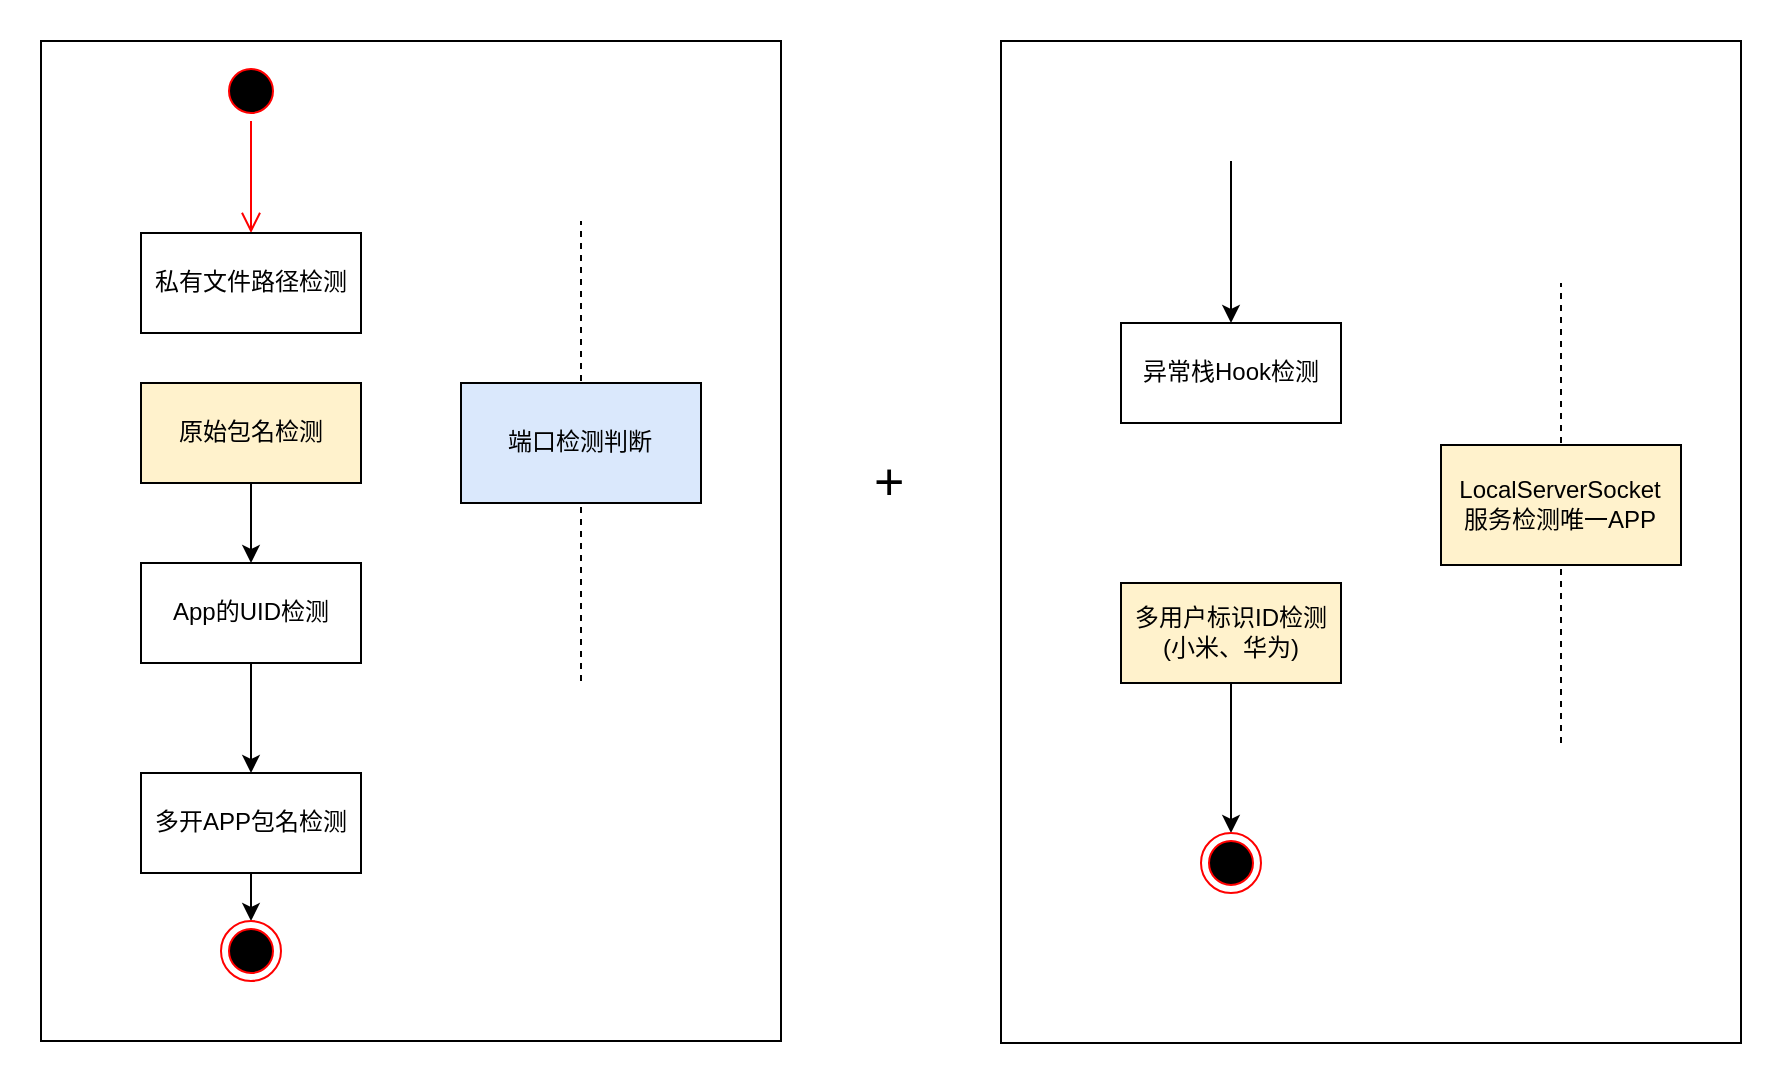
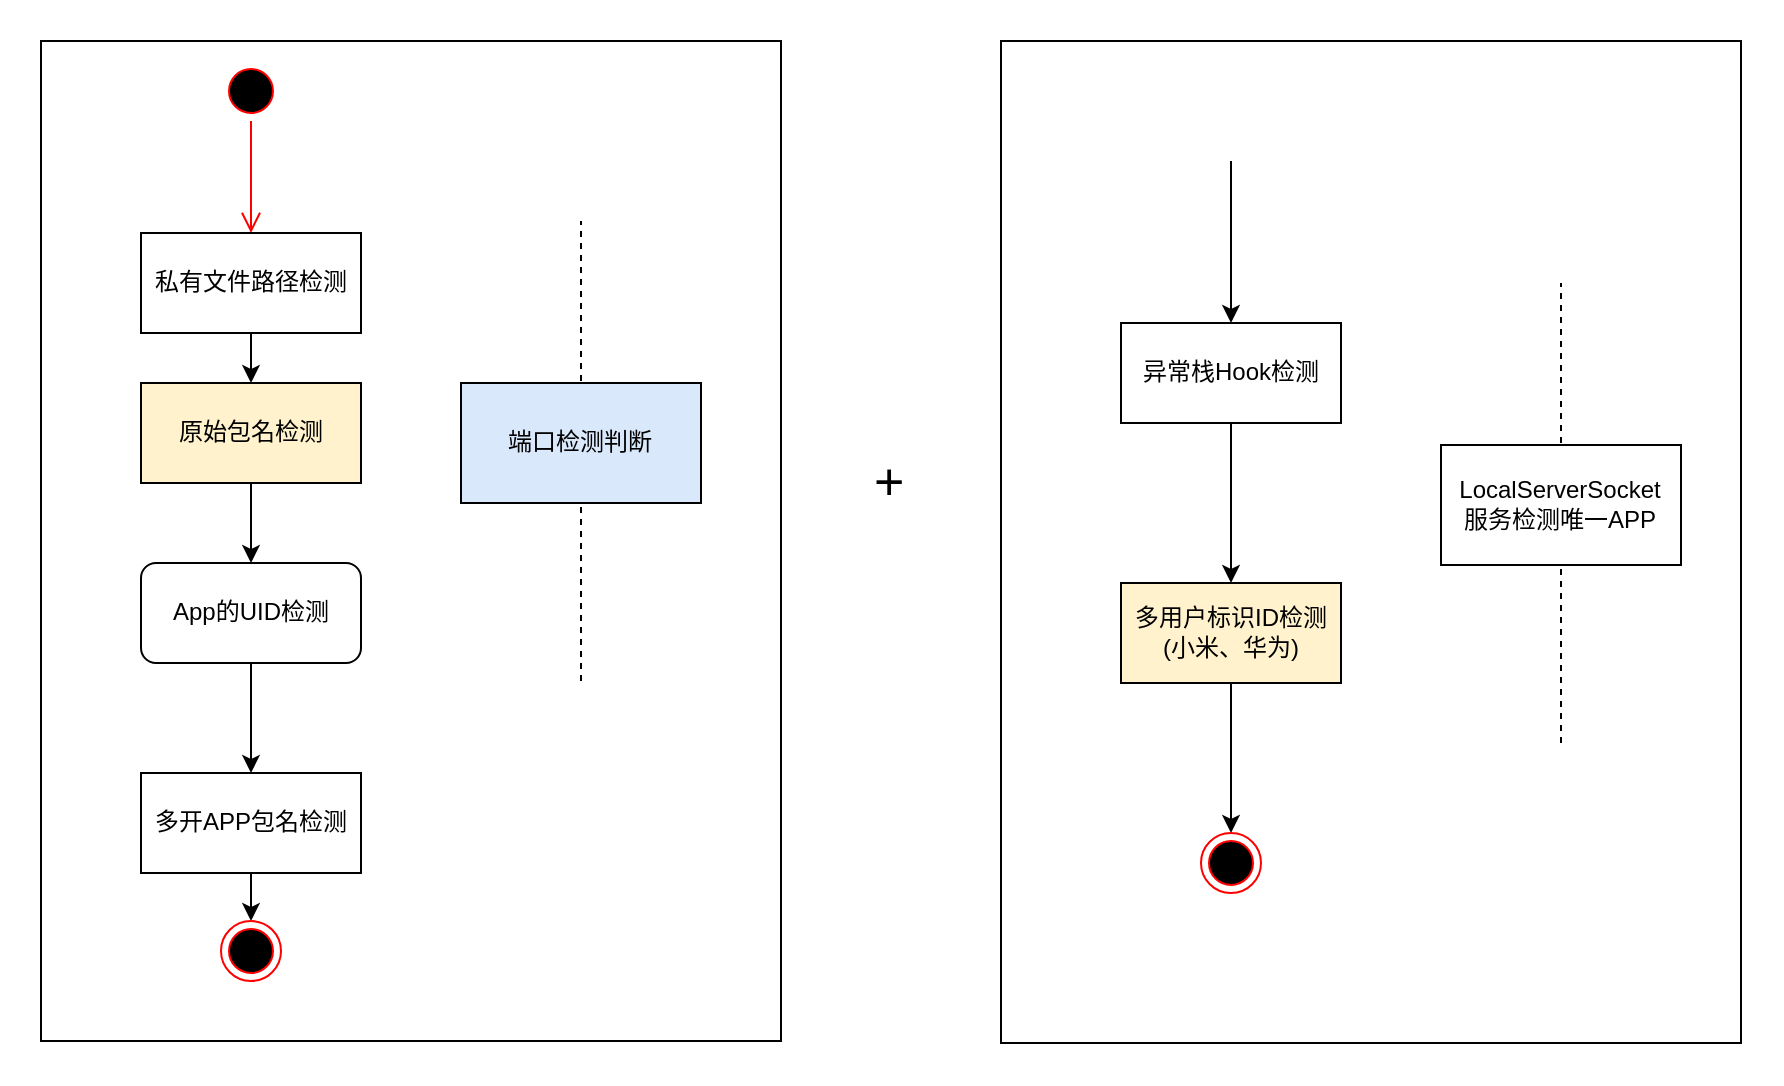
  <mxCell id="0" />
  <mxCell id="1" parent="0" />
  <mxCell id="2" value="" style="shape=partialRectangle;whiteSpace=wrap;html=1;bottom=1;right=1;fillColor=none;" vertex="1" parent="1"><mxGeometry x="20" width="370" height="500" as="geometry" y="20" /></mxCell>
  <mxCell id="3" value="" style="ellipse;html=1;shape=startState;fillColor=#000000;strokeColor=#ff0000;" vertex="1" parent="1"><mxGeometry x="110" y="30" width="30" height="30" as="geometry" /></mxCell>
  <mxCell id="4" value="" style="edgeStyle=orthogonalEdgeStyle;html=1;verticalAlign=bottom;endArrow=open;endSize=8;strokeColor=#ff0000;entryX=0.5;entryY=0;entryDx=0;entryDy=0;" edge="1" source="3" parent="1" target="6"><mxGeometry relative="1" as="geometry"><mxPoint x="125" y="90" as="targetPoint" /><Array as="points" /></mxGeometry></mxCell>
+ <mxCell id="5" value="" style="edgeStyle=orthogonalEdgeStyle;rounded=0;orthogonalLoop=1;jettySize=auto;html=1;" edge="1" parent="1" source="6" target="8"><mxGeometry relative="1" as="geometry" /></mxCell>
  <mxCell id="6" value="私有文件路径检测" style="html=1;" vertex="1" parent="1"><mxGeometry x="70" y="116" width="110" height="50" as="geometry" /></mxCell>
  <mxCell id="7" value="" style="edgeStyle=orthogonalEdgeStyle;rounded=0;orthogonalLoop=1;jettySize=auto;html=1;" edge="1" parent="1" source="8" target="10"><mxGeometry relative="1" as="geometry" /></mxCell>
  <mxCell id="8" value="原始包名检测" style="html=1;fillColor=#fff2cc;" vertex="1" parent="1"><mxGeometry x="70" y="191" width="110" height="50" as="geometry" /></mxCell>
  <mxCell id="9" value="" style="edgeStyle=orthogonalEdgeStyle;rounded=0;orthogonalLoop=1;jettySize=auto;html=1;" edge="1" parent="1" source="10" target="12"><mxGeometry relative="1" as="geometry" /></mxCell>
- <mxCell id="10" value="App的UID检测" style="html=1;" vertex="1" parent="1"><mxGeometry x="70" y="281" width="110" height="50" as="geometry" /></mxCell>
+ <mxCell id="10" value="App的UID检测" style="html=1;rounded=1;" vertex="1" parent="1"><mxGeometry x="70" y="281" width="110" height="50" as="geometry" /></mxCell>
  <mxCell id="11" value="" style="edgeStyle=orthogonalEdgeStyle;rounded=0;orthogonalLoop=1;jettySize=auto;html=1;entryX=0.5;entryY=0;entryDx=0;entryDy=0;" edge="1" parent="1" source="12" target="13"><mxGeometry relative="1" as="geometry"><mxPoint x="125" y="501" as="targetPoint" /></mxGeometry></mxCell>
  <mxCell id="12" value="多开APP包名检测" style="html=1;" vertex="1" parent="1"><mxGeometry x="70" y="386" width="110" height="50" as="geometry" /></mxCell>
  <mxCell id="13" value="" style="ellipse;html=1;shape=endState;fillColor=#000000;strokeColor=#ff0000;" vertex="1" parent="1"><mxGeometry x="110" y="460" width="30" height="30" as="geometry" /></mxCell>
  <mxCell id="14" value="端口检测判断" style="rounded=0;whiteSpace=wrap;html=1;fillColor=#dae8fc;" vertex="1" parent="1"><mxGeometry x="230" y="191" width="120" height="60" as="geometry" /></mxCell>
  <mxCell id="15" value="" style="endArrow=none;dashed=1;html=1;" edge="1" parent="1"><mxGeometry width="50" height="50" relative="1" as="geometry"><mxPoint x="290" y="190" as="sourcePoint" /><mxPoint x="290" y="110" as="targetPoint" /></mxGeometry></mxCell>
  <mxCell id="16" value="" style="endArrow=none;dashed=1;html=1;entryX=0.5;entryY=1;entryDx=0;entryDy=0;" edge="1" parent="1" target="14"><mxGeometry width="50" height="50" relative="1" as="geometry"><mxPoint x="290" y="340" as="sourcePoint" /><mxPoint x="120" y="510" as="targetPoint" /></mxGeometry></mxCell>
  <mxCell id="17" value="+" style="text;html=1;resizable=0;points=[];autosize=1;align=left;verticalAlign=top;spacingTop=-4;fontSize=26;" vertex="1" parent="1"><mxGeometry x="435" y="223" width="20" height="20" as="geometry" /></mxCell>
  <mxCell id="18" value="" style="shape=partialRectangle;whiteSpace=wrap;html=1;top=1;left=1;fillColor=none;perimeterSpacing=0;" vertex="1" parent="1"><mxGeometry x="500" width="370" height="501" as="geometry" y="20" /></mxCell>
+ <mxCell id="19" value="" style="edgeStyle=orthogonalEdgeStyle;rounded=0;orthogonalLoop=1;jettySize=auto;html=1;fontSize=26;" edge="1" parent="1" source="20" target="22"><mxGeometry relative="1" as="geometry" /></mxCell>
  <mxCell id="20" value="异常栈Hook检测" style="html=1;" vertex="1" parent="1"><mxGeometry x="560" y="161" width="110" height="50" as="geometry" /></mxCell>
  <mxCell id="21" value="" style="edgeStyle=orthogonalEdgeStyle;rounded=0;orthogonalLoop=1;jettySize=auto;html=1;fontSize=26;entryX=0.5;entryY=0;entryDx=0;entryDy=0;" edge="1" parent="1" source="22" target="23"><mxGeometry relative="1" as="geometry"><mxPoint x="615" y="410" as="targetPoint" /></mxGeometry></mxCell>
  <mxCell id="22" value="多用户标识ID检测&lt;br&gt;(小米、华为)&lt;br&gt;" style="html=1;fillColor=#fff2cc;" vertex="1" parent="1"><mxGeometry x="560" y="291" width="110" height="50" as="geometry" /></mxCell>
  <mxCell id="23" value="" style="ellipse;html=1;shape=endState;fillColor=#000000;strokeColor=#ff0000;fontSize=26;" vertex="1" parent="1"><mxGeometry x="600" y="416" width="30" height="30" as="geometry" /></mxCell>
  <mxCell id="24" value="" style="endArrow=classic;html=1;fontSize=26;entryX=0.5;entryY=0;entryDx=0;entryDy=0;" edge="1" parent="1" target="20"><mxGeometry width="50" height="50" relative="1" as="geometry"><mxPoint x="615" y="80" as="sourcePoint" /><mxPoint x="0" y="600" as="targetPoint" /></mxGeometry></mxCell>
- <mxCell id="25" value="LocalServerSocket&lt;br&gt;服务检测唯一APP" style="rounded=0;whiteSpace=wrap;html=1;fillColor=#fff2cc;" vertex="1" parent="1"><mxGeometry x="720" y="222" width="120" height="60" as="geometry" /></mxCell>
+ <mxCell id="25" value="LocalServerSocket&lt;br&gt;服务检测唯一APP" style="rounded=0;whiteSpace=wrap;html=1;" vertex="1" parent="1"><mxGeometry x="720" y="222" width="120" height="60" as="geometry" /></mxCell>
  <mxCell id="26" value="" style="endArrow=none;dashed=1;html=1;" edge="1" parent="1"><mxGeometry width="50" height="50" relative="1" as="geometry"><mxPoint x="780" y="221" as="sourcePoint" /><mxPoint x="780" y="141" as="targetPoint" /></mxGeometry></mxCell>
  <mxCell id="27" value="" style="endArrow=none;dashed=1;html=1;entryX=0.5;entryY=1;entryDx=0;entryDy=0;" edge="1" parent="1" target="25"><mxGeometry width="50" height="50" relative="1" as="geometry"><mxPoint x="780" y="371" as="sourcePoint" /><mxPoint x="610" y="541" as="targetPoint" /></mxGeometry></mxCell>
